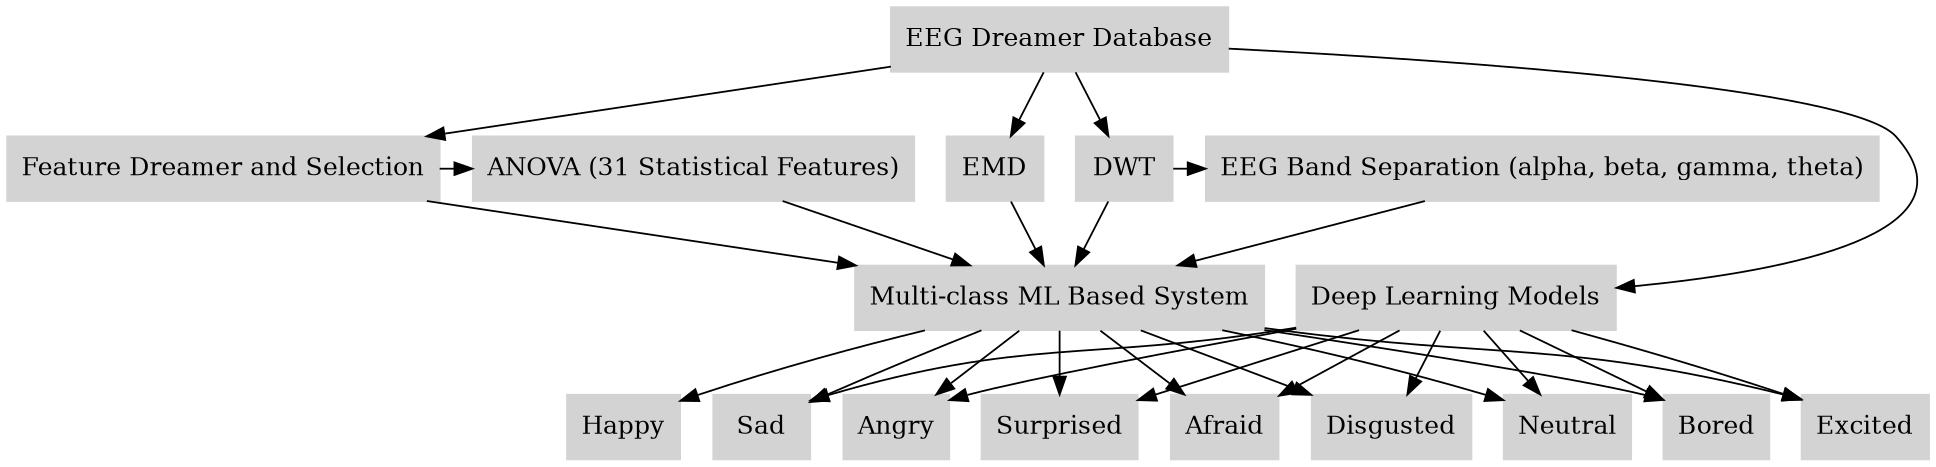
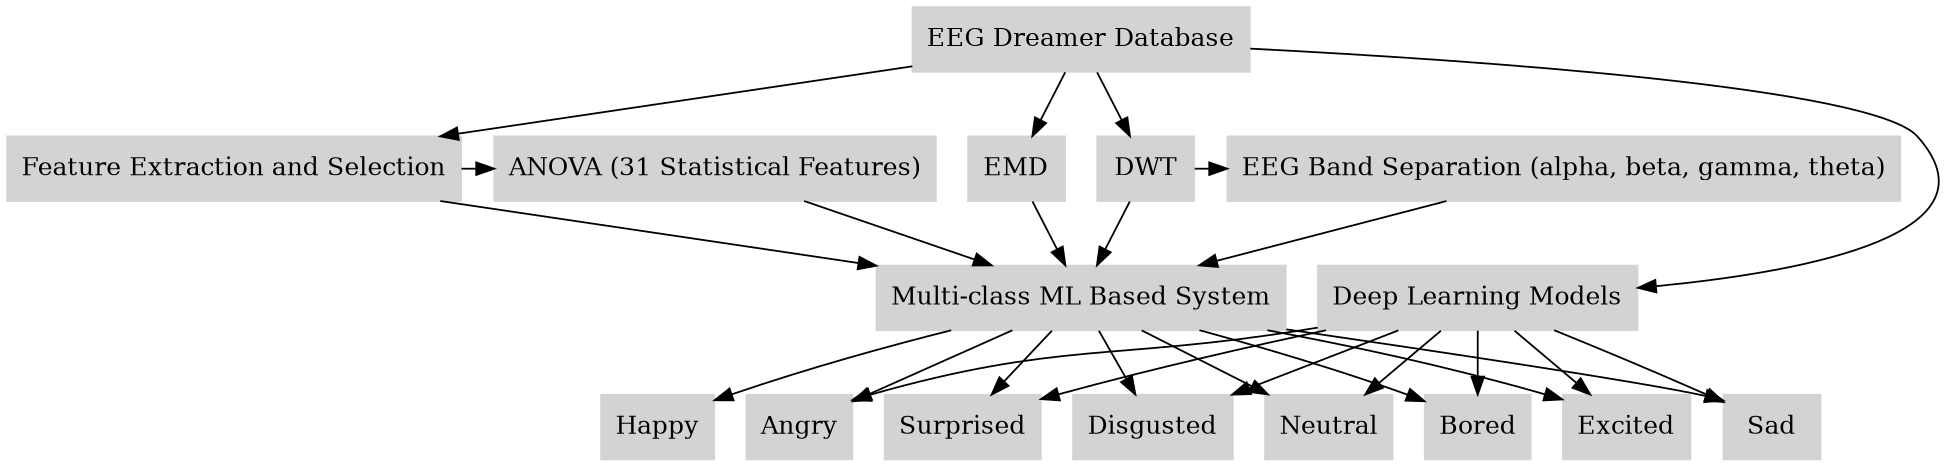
  digraph {
    rankdir=TB
    node [color=lightgrey shape=box style=filled]
    n1 [label="EEG Dreamer Database"]
    n2 [label=DWT]
    n3 [label=EMD]
-   n4 [label="Feature Dreamer and Selection"]
+   n4 [label="Feature Extraction and Selection"]
    n5 [label="EEG Band Separation (alpha, beta, gamma, theta)"]
    n6 [label="ANOVA (31 Statistical Features)"]
    n7 [label="Multi-class ML Based System"]
    n8 [label="Deep Learning Models"]
    n9 [label=Happy]
    n10 [label=Sad]
    n11 [label=Angry]
    n12 [label=Surprised]
-   n13 [label=Afraid]
    n14 [label=Disgusted]
    n15 [label=Neutral]
    n16 [label=Bored]
    n17 [label=Excited]
    subgraph sub_1 {
      rank=same
      n1
    }
    subgraph sub_2 {
      rank=same
      n2
      n3
      n4
      n5
      n6
    }
    subgraph sub_3 {
      rank=same
      n7
      n8
    }
    subgraph sub_4 {
      rank=same
      n9
      n10
      n11
      n12
-     n13
      n14
      n15
      n16
      n17
    }
    n1 -> n2
    n1 -> n3
    n1 -> n4
    n1 -> n8
    n2 -> n5
    n2 -> n7
    n3 -> n7
    n4 -> n6
    n4 -> n7
    n5 -> n7
    n6 -> n7
    n7 -> n9
    n7 -> n10
    n7 -> n11
    n7 -> n12
-   n7 -> n13
    n7 -> n14
    n7 -> n15
    n7 -> n16
    n7 -> n17
    n8 -> n10
    n8 -> n11
    n8 -> n12
-   n8 -> n13
    n8 -> n14
    n8 -> n15
    n8 -> n16
    n8 -> n17
  }
